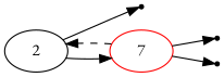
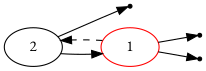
  digraph {
    fontname="EB Garamond"
    rankdir=LR
    node [fontname="EB Garamond" shape=point]
    edge [fontname="EB Garamond"]
    n1 [label=2 shape=""]
    null0
-   7 [color=red shape=""]
+   7 [color=red label=1 shape=""]
    null1
    null2
    n1 -> null0
    n1 -> 7
    7 -> n1 [style=dashed]
    7 -> null1
    7 -> null2
  }
